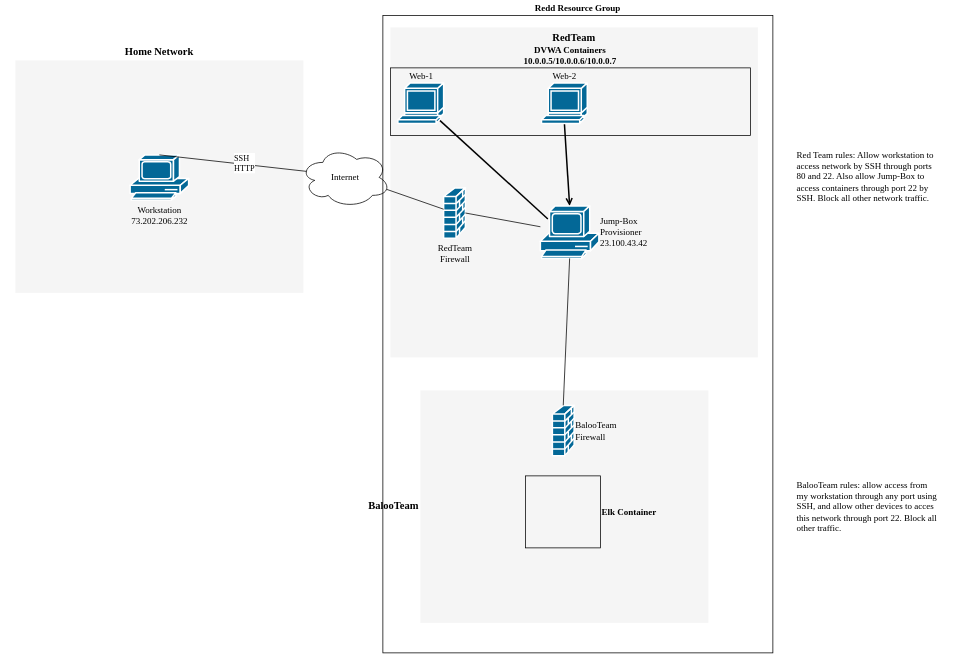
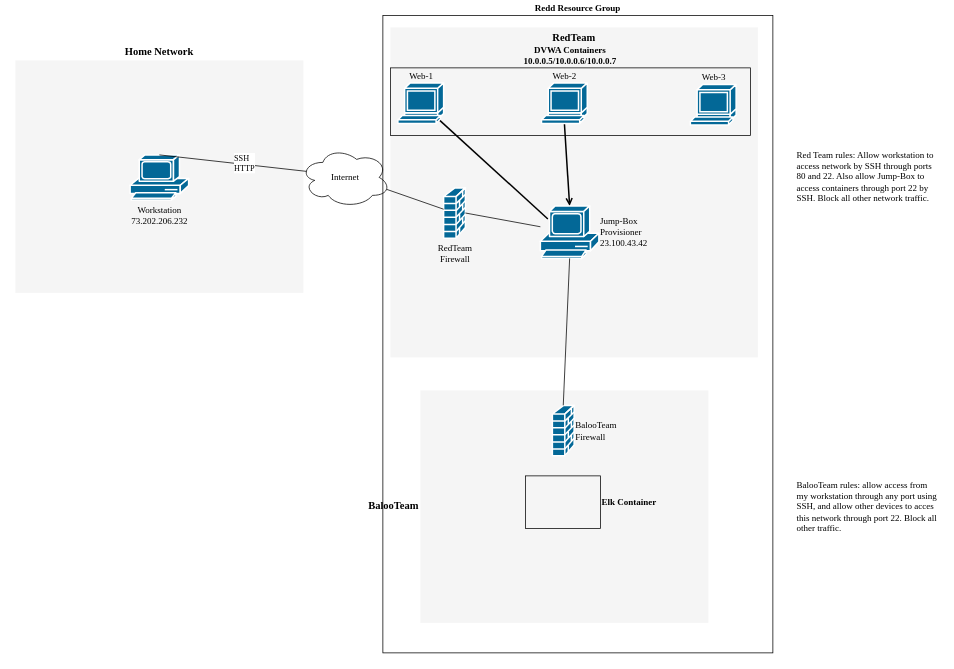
  <mxCell id="0" />
  <mxCell id="1" parent="0" />
  <mxCell id="2" value="RedTeam" style="whiteSpace=wrap;html=1;rounded=0;shadow=0;comic=0;strokeWidth=1;fontFamily=Verdana;fontSize=14;fillColor=#f5f5f5;strokeColor=none;verticalAlign=top;fontStyle=1" parent="1" vertex="1"><mxGeometry x="520" y="36" width="490" height="440" as="geometry" /></mxCell>
  <mxCell id="3" value="Home Network" style="whiteSpace=wrap;html=1;rounded=0;shadow=0;comic=0;strokeWidth=1;fontFamily=Verdana;fontSize=14;fillColor=#f5f5f5;strokeColor=none;fontStyle=1;verticalAlign=bottom;labelPosition=center;verticalLabelPosition=top;align=center;" parent="1" vertex="1"><mxGeometry x="20" y="80" width="384" height="310" as="geometry" /></mxCell>
  <mxCell id="4" style="edgeStyle=none;html=1;labelBackgroundColor=none;startFill=0;endArrow=none;endFill=0;strokeWidth=2;fontFamily=Verdana;fontSize=12;exitX=0.91;exitY=0.92;exitDx=0;exitDy=0;exitPerimeter=0;" parent="1" source="13" edge="1"><mxGeometry relative="1" as="geometry"><mxPoint x="484" y="156.548" as="sourcePoint" /><mxPoint x="730" y="291.452" as="targetPoint" /></mxGeometry></mxCell>
  <mxCell id="5" style="edgeStyle=none;html=1;labelBackgroundColor=none;startFill=0;endArrow=open;endFill=0;strokeWidth=2;fontFamily=Verdana;fontSize=12;exitX=0.5;exitY=1;exitDx=0;exitDy=0;exitPerimeter=0;entryX=0.5;entryY=0;entryDx=0;entryDy=0;entryPerimeter=0;" parent="1" source="14" target="7" edge="1"><mxGeometry relative="1" as="geometry"><mxPoint x="678.329" y="182" as="sourcePoint" /><mxPoint x="733.671" y="266" as="targetPoint" /></mxGeometry></mxCell>
  <mxCell id="6" value="Internet" style="ellipse;shape=cloud;whiteSpace=wrap;html=1;rounded=0;shadow=0;comic=0;strokeWidth=1;fontFamily=Verdana;fontSize=12;" parent="1" vertex="1"><mxGeometry x="400" y="196" width="120" height="80" as="geometry" /></mxCell>
  <mxCell id="7" value="Jump-Box &lt;br&gt;Provisioner&lt;br&gt;23.100.43.42" style="shape=mxgraph.cisco.computers_and_peripherals.pc;html=1;pointerEvents=1;dashed=0;fillColor=#036897;strokeColor=#ffffff;strokeWidth=2;verticalLabelPosition=middle;verticalAlign=middle;align=left;outlineConnect=0;fontFamily=Verdana;labelPosition=right;" parent="1" vertex="1"><mxGeometry x="720" y="274" width="78" height="70" as="geometry" /></mxCell>
  <mxCell id="8" value="Workstation&lt;br&gt;73.202.206.232" style="shape=mxgraph.cisco.computers_and_peripherals.pc;html=1;pointerEvents=1;dashed=0;fillColor=#036897;strokeColor=#ffffff;strokeWidth=2;verticalLabelPosition=bottom;verticalAlign=top;align=center;outlineConnect=0;fontFamily=Verdana;" parent="1" vertex="1"><mxGeometry x="173" y="206" width="78" height="60" as="geometry" /></mxCell>
  <mxCell id="9" value="SSH&lt;br&gt;HTTP" style="endArrow=none;html=1;fontFamily=Verdana;exitX=0.5;exitY=0;exitDx=0;exitDy=0;exitPerimeter=0;entryX=0.07;entryY=0.4;entryDx=0;entryDy=0;entryPerimeter=0;labelPosition=right;verticalLabelPosition=middle;align=left;verticalAlign=middle;" parent="1" source="8" target="6" edge="1"><mxGeometry width="50" height="50" relative="1" as="geometry"><mxPoint x="730" y="810" as="sourcePoint" /><mxPoint x="780" y="760" as="targetPoint" /></mxGeometry></mxCell>
  <mxCell id="10" value="RedTeam&lt;br&gt;Firewall" style="shape=mxgraph.cisco.security.firewall;html=1;pointerEvents=1;dashed=0;fillColor=#036897;strokeColor=#ffffff;strokeWidth=2;verticalLabelPosition=bottom;verticalAlign=top;align=center;outlineConnect=0;fontFamily=Verdana;labelPosition=center;" parent="1" vertex="1"><mxGeometry x="591" y="250" width="29" height="67" as="geometry" /></mxCell>
  <mxCell id="11" value="" style="endArrow=none;html=1;fontFamily=Verdana;exitX=0.96;exitY=0.7;exitDx=0;exitDy=0;exitPerimeter=0;" parent="1" source="6" target="10" edge="1"><mxGeometry width="50" height="50" relative="1" as="geometry"><mxPoint x="730" y="520" as="sourcePoint" /><mxPoint x="780" y="470" as="targetPoint" /></mxGeometry></mxCell>
  <mxCell id="12" value="" style="endArrow=none;html=1;fontFamily=Verdana;exitX=1;exitY=0.5;exitDx=0;exitDy=0;exitPerimeter=0;" parent="1" source="10" target="7" edge="1"><mxGeometry width="50" height="50" relative="1" as="geometry"><mxPoint x="730" y="390" as="sourcePoint" /><mxPoint x="780" y="340" as="targetPoint" /></mxGeometry></mxCell>
  <mxCell id="13" value="Web-1" style="shape=mxgraph.cisco.computers_and_peripherals.terminal;html=1;pointerEvents=1;dashed=0;fillColor=#036897;strokeColor=#ffffff;strokeWidth=2;verticalLabelPosition=top;verticalAlign=bottom;align=center;outlineConnect=0;fontFamily=Verdana;labelPosition=center;" parent="1" vertex="1"><mxGeometry x="530" y="110" width="61" height="54" as="geometry" /></mxCell>
  <mxCell id="14" value="Web-2" style="shape=mxgraph.cisco.computers_and_peripherals.terminal;html=1;pointerEvents=1;dashed=0;fillColor=#036897;strokeColor=#ffffff;strokeWidth=2;verticalLabelPosition=top;verticalAlign=bottom;align=center;outlineConnect=0;fontFamily=Verdana;labelPosition=center;" parent="1" vertex="1"><mxGeometry x="721.5" y="110" width="61" height="54" as="geometry" /></mxCell>
+ <mxCell id="15" value="Web-3" style="shape=mxgraph.cisco.computers_and_peripherals.terminal;html=1;pointerEvents=1;dashed=0;fillColor=#036897;strokeColor=#ffffff;strokeWidth=2;verticalLabelPosition=top;verticalAlign=bottom;align=center;outlineConnect=0;fontFamily=Verdana;labelPosition=center;" parent="1" vertex="1"><mxGeometry x="920" y="112" width="61" height="54" as="geometry" /></mxCell>
  <mxCell id="16" value="BalooTeam" style="whiteSpace=wrap;html=1;rounded=0;shadow=0;comic=0;strokeWidth=1;fontFamily=Verdana;fontSize=14;fillColor=#f5f5f5;strokeColor=none;fontStyle=1;verticalAlign=middle;labelPosition=left;verticalLabelPosition=middle;align=right;" parent="1" vertex="1"><mxGeometry x="560" y="520" width="384" height="310" as="geometry" /></mxCell>
  <mxCell id="17" value="BalooTeam&lt;br&gt;Firewall" style="shape=mxgraph.cisco.security.firewall;html=1;pointerEvents=1;dashed=0;fillColor=#036897;strokeColor=#ffffff;strokeWidth=2;verticalLabelPosition=middle;verticalAlign=middle;align=left;outlineConnect=0;fontFamily=Verdana;fontSize=12;labelPosition=right;" parent="1" vertex="1"><mxGeometry x="736" y="540" width="29" height="67" as="geometry" /></mxCell>
  <mxCell id="18" value="" style="endArrow=none;html=1;fontFamily=Verdana;fontSize=12;exitX=0.5;exitY=0;exitDx=0;exitDy=0;exitPerimeter=0;entryX=0.5;entryY=1;entryDx=0;entryDy=0;entryPerimeter=0;" parent="1" source="17" target="7" edge="1"><mxGeometry width="50" height="50" relative="1" as="geometry"><mxPoint x="720" y="390" as="sourcePoint" /><mxPoint x="770" y="340" as="targetPoint" /></mxGeometry></mxCell>
  <mxCell id="19" value="&lt;b&gt;Redd Resource Group&lt;/b&gt;" style="rounded=0;whiteSpace=wrap;html=1;fontFamily=Verdana;fontSize=12;fillColor=none;labelPosition=center;verticalLabelPosition=top;align=center;verticalAlign=bottom;" parent="1" vertex="1"><mxGeometry x="510" y="20" width="520" height="850" as="geometry" /></mxCell>
  <mxCell id="20" value="DVWA Containers&lt;br&gt;10.0.0.5/10.0.0.6/10.0.0.7" style="rounded=0;whiteSpace=wrap;html=1;fillColor=none;fontFamily=Verdana;fontSize=12;labelPosition=center;verticalLabelPosition=top;align=center;verticalAlign=bottom;fontStyle=1" parent="1" vertex="1"><mxGeometry x="520" y="90" width="480" height="90" as="geometry" /></mxCell>
- <mxCell id="21" value="&lt;b&gt;Elk Container&lt;/b&gt;" style="rounded=0;whiteSpace=wrap;html=1;fillColor=none;fontFamily=Verdana;fontSize=12;labelPosition=right;verticalLabelPosition=middle;align=left;verticalAlign=middle;" parent="1" vertex="1"><mxGeometry x="700" y="634" width="100" height="96" as="geometry" /></mxCell>
+ <mxCell id="21" value="&lt;b&gt;Elk Container&lt;/b&gt;" style="rounded=0;whiteSpace=wrap;html=1;fillColor=none;fontFamily=Verdana;fontSize=12;labelPosition=right;verticalLabelPosition=middle;align=left;verticalAlign=middle;" parent="1" vertex="1"><mxGeometry x="700" y="634" width="100" height="70" as="geometry" /></mxCell>
  <mxCell id="22" value="Red Team rules: Allow workstation to access network by SSH through ports 80 and 22. Also allow Jump-Box to access containers through port 22 by SSH. Block all other network traffic." style="text;html=1;strokeColor=none;align=left;verticalAlign=middle;whiteSpace=wrap;rounded=0;fillColor=#ffffff;fontFamily=Verdana;labelPosition=center;verticalLabelPosition=middle;" vertex="1" parent="1"><mxGeometry x="1060" y="130" width="190" height="210" as="geometry" /></mxCell>
  <mxCell id="23" value="BalooTeam rules: allow access from my workstation through any port using SSH, and allow other devices to acces this network through port 22. Block all other traffic." style="text;html=1;strokeColor=none;align=left;verticalAlign=middle;whiteSpace=wrap;rounded=0;fontFamily=Verdana;fillColor=#ffffff;" vertex="1" parent="1"><mxGeometry x="1060" y="580" width="190" height="190" as="geometry" /></mxCell>
